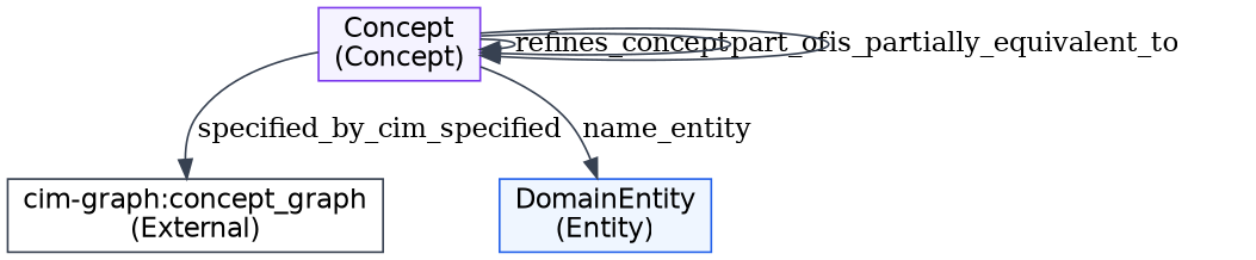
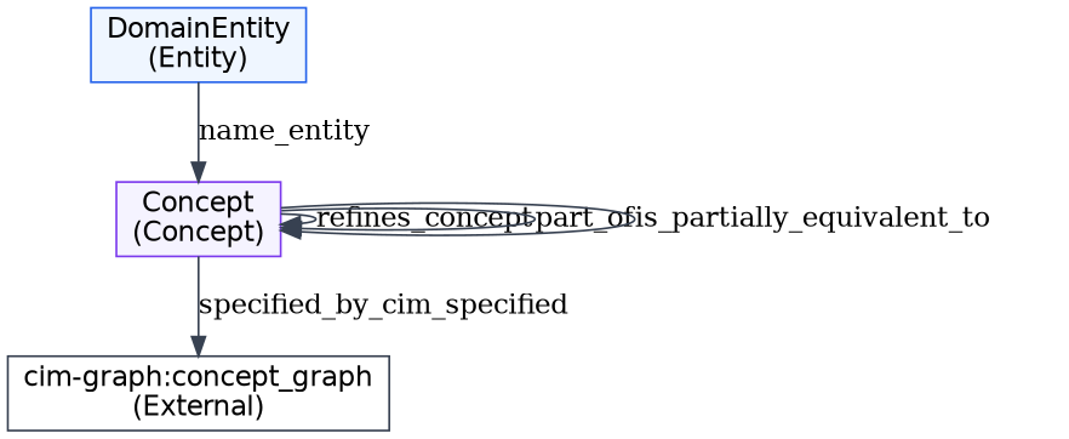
  digraph {
    rankdir=TB
    node [fontname=Helvetica shape=box style=filled]
    edge [color="#374151" style=solid]
    n1 [color="#374151" fillcolor="#ffffff" label="cim-graph:concept_graph\n(External)"]
    n2 [color="#7c3aed" fillcolor="#f5f3ff" label="Concept\n(Concept)"]
    n3 [color="#2563eb" fillcolor="#eff6ff" label="DomainEntity\n(Entity)"]
    n2 -> n1 [label=specified_by_cim_specified]
    n2 -> n2 [label=refines_concept]
    n2 -> n2 [label=part_of]
    n2 -> n2 [label=is_partially_equivalent_to]
-   n2 -> n3 [label=name_entity]
+   n3 -> n2 [label=name_entity]
  }
